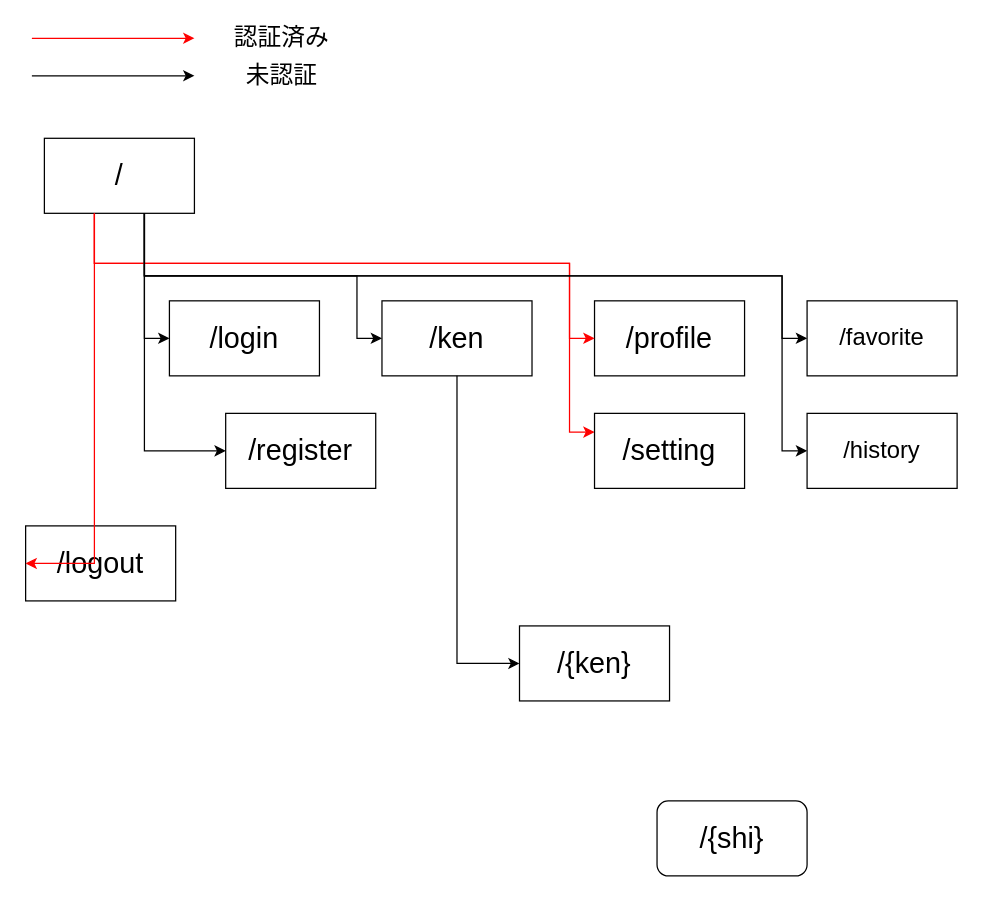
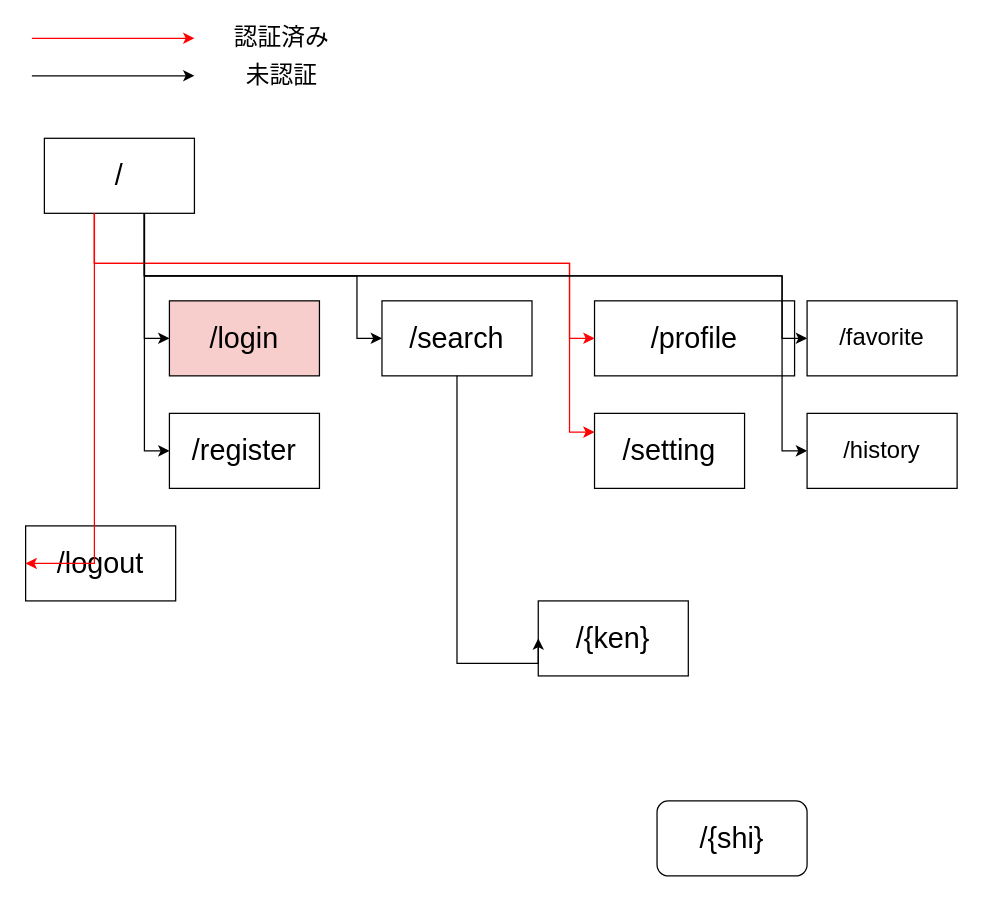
  <mxCell id="0" />
  <mxCell id="1" parent="0" />
  <mxCell id="2" style="edgeStyle=orthogonalEdgeStyle;rounded=0;orthogonalLoop=1;jettySize=auto;html=1;entryX=0;entryY=0.5;entryDx=0;entryDy=0;fontSize=23;" edge="1" parent="1" source="4" target="9"><mxGeometry relative="1" as="geometry"><Array as="points"><mxPoint x="115" y="270" /></Array></mxGeometry></mxCell>
  <mxCell id="3" value="" style="edgeStyle=orthogonalEdgeStyle;rounded=0;orthogonalLoop=1;jettySize=auto;html=1;strokeColor=#FF0000;fontSize=19;entryX=0;entryY=0.25;entryDx=0;entryDy=0;" edge="1" parent="1" target="5"><mxGeometry relative="1" as="geometry"><mxPoint x="75" y="170" as="sourcePoint" /><Array as="points"><mxPoint x="75" y="210" /><mxPoint x="455" y="210" /><mxPoint x="455" y="345" /></Array></mxGeometry></mxCell>
  <mxCell id="4" value="/" style="rounded=0;whiteSpace=wrap;html=1;fontSize=23;" vertex="1" parent="1"><mxGeometry x="35" y="110" width="120" height="60" as="geometry" /></mxCell>
  <mxCell id="5" value="/setting" style="rounded=0;whiteSpace=wrap;html=1;fontSize=23;" vertex="1" parent="1"><mxGeometry x="475" y="330" width="120" height="60" as="geometry" /></mxCell>
- <mxCell id="6" value="/profile" style="rounded=0;whiteSpace=wrap;html=1;fontSize=23;" vertex="1" parent="1"><mxGeometry x="475" y="240" width="120" height="60" as="geometry" /></mxCell>
+ <mxCell id="6" value="/profile" style="rounded=0;whiteSpace=wrap;html=1;fontSize=23;" vertex="1" parent="1"><mxGeometry x="475" y="240" width="160" height="60" as="geometry" /></mxCell>
  <mxCell id="7" value="/favorite" style="rounded=0;whiteSpace=wrap;html=1;fontSize=19;" vertex="1" parent="1"><mxGeometry x="645" y="240" width="120" height="60" as="geometry" /></mxCell>
- <mxCell id="8" value="/ken" style="rounded=0;whiteSpace=wrap;html=1;fontSize=23;" vertex="1" parent="1"><mxGeometry x="305" y="240" width="120" height="60" as="geometry" /></mxCell>
- <mxCell id="9" value="/login" style="rounded=0;whiteSpace=wrap;html=1;fontSize=23;" vertex="1" parent="1"><mxGeometry x="135" y="240" width="120" height="60" as="geometry" /></mxCell>
- <mxCell id="10" value="/register" style="rounded=0;whiteSpace=wrap;html=1;fontSize=23;" vertex="1" parent="1"><mxGeometry x="180" y="330" width="120" height="60" as="geometry" /></mxCell>
+ <mxCell id="8" value="/search" style="rounded=0;whiteSpace=wrap;html=1;fontSize=23;" vertex="1" parent="1"><mxGeometry x="305" y="240" width="120" height="60" as="geometry" /></mxCell>
+ <mxCell id="9" value="/login" style="rounded=0;whiteSpace=wrap;html=1;fontSize=23;fillColor=#f8cecc;" vertex="1" parent="1"><mxGeometry x="135" y="240" width="120" height="60" as="geometry" /></mxCell>
+ <mxCell id="10" value="/register" style="rounded=0;whiteSpace=wrap;html=1;fontSize=23;" vertex="1" parent="1"><mxGeometry x="135" y="330" width="120" height="60" as="geometry" /></mxCell>
  <mxCell id="11" style="edgeStyle=orthogonalEdgeStyle;rounded=0;orthogonalLoop=1;jettySize=auto;html=1;entryX=0;entryY=0.5;entryDx=0;entryDy=0;fontSize=23;" edge="1" parent="1" source="4" target="10"><mxGeometry relative="1" as="geometry"><mxPoint x="125" y="180" as="sourcePoint" /><mxPoint x="145" y="280" as="targetPoint" /><Array as="points"><mxPoint x="115" y="360" /></Array></mxGeometry></mxCell>
  <mxCell id="12" value="/logout" style="rounded=0;whiteSpace=wrap;html=1;fontSize=23;" vertex="1" parent="1"><mxGeometry x="20" y="420" width="120" height="60" as="geometry" /></mxCell>
  <mxCell id="13" style="edgeStyle=orthogonalEdgeStyle;rounded=0;orthogonalLoop=1;jettySize=auto;html=1;entryX=0;entryY=0.5;entryDx=0;entryDy=0;fontSize=23;strokeColor=#FF0000;" edge="1" parent="1" source="4" target="12"><mxGeometry relative="1" as="geometry"><mxPoint x="115" y="170" as="sourcePoint" /><mxPoint x="145" y="280" as="targetPoint" /><Array as="points"><mxPoint x="75" y="450" /></Array></mxGeometry></mxCell>
  <mxCell id="14" style="edgeStyle=orthogonalEdgeStyle;rounded=0;orthogonalLoop=1;jettySize=auto;html=1;entryX=0;entryY=0.5;entryDx=0;entryDy=0;fontSize=23;strokeColor=#FF0000;" edge="1" parent="1" source="4" target="6"><mxGeometry relative="1" as="geometry"><mxPoint x="115" y="170" as="sourcePoint" /><mxPoint x="145" y="370" as="targetPoint" /><Array as="points"><mxPoint x="75" y="210" /><mxPoint x="455" y="210" /><mxPoint x="455" y="270" /></Array></mxGeometry></mxCell>
  <mxCell id="15" style="edgeStyle=orthogonalEdgeStyle;rounded=0;orthogonalLoop=1;jettySize=auto;html=1;entryX=0;entryY=0.5;entryDx=0;entryDy=0;fontSize=23;" edge="1" parent="1" target="8"><mxGeometry relative="1" as="geometry"><mxPoint x="115" y="170" as="sourcePoint" /><mxPoint x="145" y="370" as="targetPoint" /><Array as="points"><mxPoint x="115" y="220" /><mxPoint x="285" y="220" /><mxPoint x="285" y="270" /></Array></mxGeometry></mxCell>
  <mxCell id="16" value="/history" style="rounded=0;whiteSpace=wrap;html=1;fontSize=19;" vertex="1" parent="1"><mxGeometry x="645" y="330" width="120" height="60" as="geometry" /></mxCell>
  <mxCell id="17" style="edgeStyle=orthogonalEdgeStyle;rounded=0;orthogonalLoop=1;jettySize=auto;html=1;entryX=0;entryY=0.5;entryDx=0;entryDy=0;fontSize=23;" edge="1" parent="1" target="7"><mxGeometry relative="1" as="geometry"><mxPoint x="115" y="170" as="sourcePoint" /><mxPoint x="295" y="270" as="targetPoint" /><Array as="points"><mxPoint x="115" y="220" /><mxPoint x="625" y="220" /><mxPoint x="625" y="270" /></Array></mxGeometry></mxCell>
  <mxCell id="18" style="edgeStyle=orthogonalEdgeStyle;rounded=0;orthogonalLoop=1;jettySize=auto;html=1;entryX=0;entryY=0.5;entryDx=0;entryDy=0;fontSize=23;" edge="1" parent="1" source="4" target="16"><mxGeometry relative="1" as="geometry"><mxPoint x="115" y="170" as="sourcePoint" /><mxPoint x="645" y="270" as="targetPoint" /><Array as="points"><mxPoint x="115" y="220" /><mxPoint x="625" y="220" /><mxPoint x="625" y="360" /></Array></mxGeometry></mxCell>
- <mxCell id="19" value="/{ken}" style="rounded=0;whiteSpace=wrap;html=1;fontSize=23;" vertex="1" parent="1"><mxGeometry x="415" y="500" width="120" height="60" as="geometry" /></mxCell>
+ <mxCell id="19" value="/{ken}" style="rounded=0;whiteSpace=wrap;html=1;fontSize=23;" vertex="1" parent="1"><mxGeometry x="430" y="480" width="120" height="60" as="geometry" /></mxCell>
  <mxCell id="20" style="edgeStyle=orthogonalEdgeStyle;rounded=0;orthogonalLoop=1;jettySize=auto;html=1;entryX=0;entryY=0.5;entryDx=0;entryDy=0;fontSize=23;" edge="1" parent="1" target="19"><mxGeometry relative="1" as="geometry"><mxPoint x="365" y="300" as="sourcePoint" /><mxPoint x="555" y="400" as="targetPoint" /><Array as="points"><mxPoint x="365" y="530" /></Array></mxGeometry></mxCell>
  <mxCell id="21" value="/{shi}" style="whiteSpace=wrap;html=1;fontSize=23;rounded=1;" vertex="1" parent="1"><mxGeometry x="525" y="640" width="120" height="60" as="geometry" /></mxCell>
  <mxCell id="22" style="edgeStyle=orthogonalEdgeStyle;rounded=0;orthogonalLoop=1;jettySize=auto;html=1;fontSize=23;strokeColor=#FF0000;" edge="1" parent="1"><mxGeometry relative="1" as="geometry"><mxPoint x="25" y="30" as="sourcePoint" /><mxPoint x="155" y="30" as="targetPoint" /><Array as="points"><mxPoint x="75" y="30" /><mxPoint x="75" y="30" /></Array></mxGeometry></mxCell>
  <mxCell id="23" value="認証済み" style="text;html=1;strokeColor=none;fillColor=none;align=center;verticalAlign=middle;whiteSpace=wrap;rounded=0;fontSize=19;" vertex="1" parent="1"><mxGeometry x="165" y="20" width="120" height="20" as="geometry" /></mxCell>
  <mxCell id="24" style="edgeStyle=orthogonalEdgeStyle;rounded=0;orthogonalLoop=1;jettySize=auto;html=1;fontSize=23;" edge="1" parent="1"><mxGeometry relative="1" as="geometry"><mxPoint x="25" y="60" as="sourcePoint" /><mxPoint x="155" y="60" as="targetPoint" /><Array as="points"><mxPoint x="75" y="60" /><mxPoint x="75" y="60" /></Array></mxGeometry></mxCell>
  <mxCell id="25" value="未認証" style="text;html=1;strokeColor=none;fillColor=none;align=center;verticalAlign=middle;whiteSpace=wrap;rounded=0;fontSize=19;" vertex="1" parent="1"><mxGeometry x="165" y="50" width="120" height="20" as="geometry" /></mxCell>
